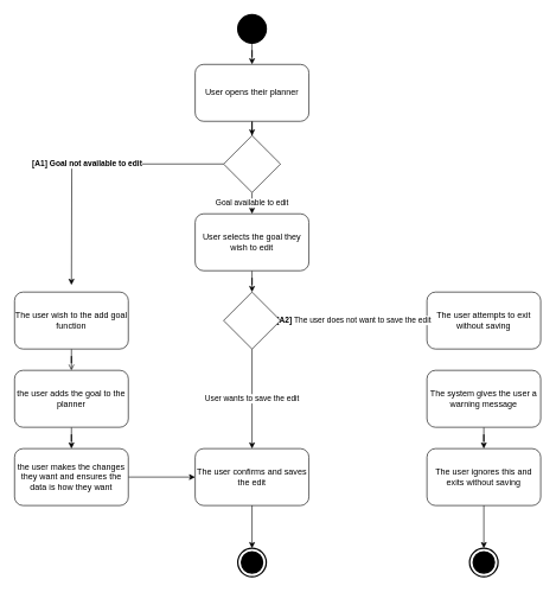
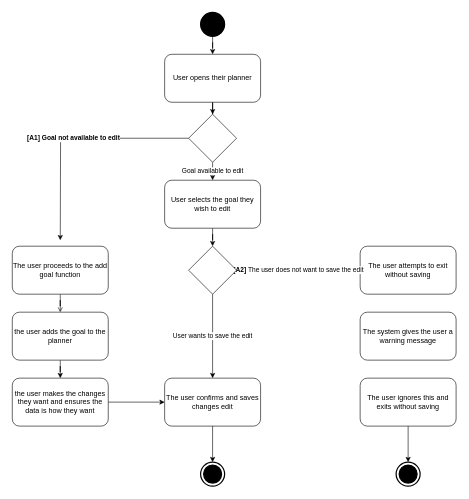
  <mxCell id="0" />
  <mxCell id="1" parent="0" />
  <mxCell id="2" style="edgeStyle=orthogonalEdgeStyle;rounded=0;orthogonalLoop=1;jettySize=auto;html=1;entryX=0.5;entryY=0;entryDx=0;entryDy=0;entryPerimeter=0;" edge="1" parent="1" source="3" target="20"><mxGeometry relative="1" as="geometry" /></mxCell>
- <mxCell id="3" value="The user confirms and saves the edit" style="shape=rect;html=1;rounded=1;whiteSpace=wrap;align=center;" vertex="1" parent="1"><mxGeometry x="274" y="630" width="160" height="80" as="geometry" /></mxCell>
+ <mxCell id="3" value="The user confirms and saves changes edit" style="shape=rect;html=1;rounded=1;whiteSpace=wrap;align=center;" vertex="1" parent="1"><mxGeometry x="274" y="630" width="160" height="80" as="geometry" /></mxCell>
  <mxCell id="4" style="edgeStyle=orthogonalEdgeStyle;rounded=0;orthogonalLoop=1;jettySize=auto;html=1;entryX=0.5;entryY=0;entryDx=0;entryDy=0;entryPerimeter=0;" edge="1" parent="1" source="5" target="19"><mxGeometry relative="1" as="geometry" /></mxCell>
  <mxCell id="5" value="The user ignores this and exits without saving" style="shape=rect;html=1;rounded=1;whiteSpace=wrap;align=center;" vertex="1" parent="1"><mxGeometry x="600" y="630" width="160" height="80" as="geometry" /></mxCell>
  <mxCell id="6" style="edgeStyle=orthogonalEdgeStyle;rounded=0;orthogonalLoop=1;jettySize=auto;html=1;entryX=0;entryY=0.5;entryDx=0;entryDy=0;" edge="1" parent="1" source="7" target="3"><mxGeometry relative="1" as="geometry" /></mxCell>
  <mxCell id="7" value="the user makes the changes they want and ensures the data is how they want" style="shape=rect;html=1;rounded=1;whiteSpace=wrap;align=center;" vertex="1" parent="1"><mxGeometry x="20" y="630" width="160" height="80" as="geometry" /></mxCell>
  <mxCell id="8" style="edgeStyle=orthogonalEdgeStyle;rounded=0;orthogonalLoop=1;jettySize=auto;html=1;entryX=0.5;entryY=0;entryDx=0;entryDy=0;" edge="1" parent="1" source="9" target="7"><mxGeometry relative="1" as="geometry" /></mxCell>
  <mxCell id="9" value="the user adds the goal to the planner" style="shape=rect;html=1;rounded=1;whiteSpace=wrap;align=center;" vertex="1" parent="1"><mxGeometry x="20" y="520" width="160" height="80" as="geometry" /></mxCell>
- <mxCell id="10" style="edgeStyle=orthogonalEdgeStyle;rounded=0;orthogonalLoop=1;jettySize=auto;html=1;entryX=0.5;entryY=0;entryDx=0;entryDy=0;" edge="1" parent="1" source="11" target="5"><mxGeometry relative="1" as="geometry" /></mxCell>
  <mxCell id="11" value="The system gives the user a warning message" style="shape=rect;html=1;rounded=1;whiteSpace=wrap;align=center;" vertex="1" parent="1"><mxGeometry x="600" y="520" width="160" height="80" as="geometry" /></mxCell>
  <mxCell id="12" value="The user attempts to exit without saving" style="shape=rect;html=1;rounded=1;whiteSpace=wrap;align=center;" vertex="1" parent="1"><mxGeometry x="600" y="410" width="160" height="80" as="geometry" /></mxCell>
  <mxCell id="13" style="edgeStyle=orthogonalEdgeStyle;rounded=0;orthogonalLoop=1;jettySize=auto;html=1;entryX=0.5;entryY=0;entryDx=0;entryDy=0;endArrow=open;" edge="1" parent="1" source="14" target="9"><mxGeometry relative="1" as="geometry" /></mxCell>
- <mxCell id="14" value="The user wish to the add goal function" style="shape=rect;html=1;rounded=1;whiteSpace=wrap;align=center;" vertex="1" parent="1"><mxGeometry x="20" y="410" width="160" height="80" as="geometry" /></mxCell>
+ <mxCell id="14" value="The user proceeds to the add goal function" style="shape=rect;html=1;rounded=1;whiteSpace=wrap;align=center;" vertex="1" parent="1"><mxGeometry x="20" y="410" width="160" height="80" as="geometry" /></mxCell>
  <mxCell id="15" value="" style="edgeStyle=orthogonalEdgeStyle;rounded=0;orthogonalLoop=1;jettySize=auto;html=1;" edge="1" parent="1" source="16" target="25"><mxGeometry relative="1" as="geometry" /></mxCell>
  <mxCell id="16" value="User selects the goal they wish to edit" style="shape=rect;html=1;rounded=1;whiteSpace=wrap;align=center;" vertex="1" parent="1"><mxGeometry x="274" y="300" width="160" height="80" as="geometry" /></mxCell>
  <mxCell id="17" value="" style="edgeStyle=orthogonalEdgeStyle;rounded=0;orthogonalLoop=1;jettySize=auto;html=1;" edge="1" parent="1" source="18" target="28"><mxGeometry relative="1" as="geometry" /></mxCell>
  <mxCell id="18" value="User opens their planner" style="shape=rect;html=1;rounded=1;whiteSpace=wrap;align=center;" vertex="1" parent="1"><mxGeometry x="274" y="90" width="160" height="80" as="geometry" /></mxCell>
  <mxCell id="19" value="" style="html=1;shape=mxgraph.sysml.actFinal;strokeWidth=2;verticalLabelPosition=bottom;verticalAlignment=top;" vertex="1" parent="1"><mxGeometry x="660" y="770" width="40" height="40" as="geometry" /></mxCell>
  <mxCell id="20" value="" style="html=1;shape=mxgraph.sysml.actFinal;strokeWidth=2;verticalLabelPosition=bottom;verticalAlignment=top;" vertex="1" parent="1"><mxGeometry x="334" y="770" width="40" height="40" as="geometry" /></mxCell>
  <mxCell id="21" value="&lt;b&gt;[A1] Goal not available to edit&lt;/b&gt;" style="edgeStyle=orthogonalEdgeStyle;rounded=0;orthogonalLoop=1;jettySize=auto;html=1;exitX=0;exitY=0.5;exitDx=0;exitDy=0;" edge="1" parent="1" source="28"><mxGeometry relative="1" as="geometry"><mxPoint x="100" y="400" as="targetPoint" /></mxGeometry></mxCell>
  <mxCell id="22" value="[A2] &lt;span style=&quot;font-weight: normal&quot;&gt;The user does not want to save the edit&lt;/span&gt;" style="edgeStyle=orthogonalEdgeStyle;rounded=0;orthogonalLoop=1;jettySize=auto;html=1;entryX=0;entryY=0.5;entryDx=0;entryDy=0;fontStyle=1" edge="1" parent="1" source="25" target="12"><mxGeometry relative="1" as="geometry" /></mxCell>
  <mxCell id="23" value="Goal available to edit" style="edgeStyle=orthogonalEdgeStyle;rounded=0;orthogonalLoop=1;jettySize=auto;html=1;exitX=0.5;exitY=1;exitDx=0;exitDy=0;" edge="1" parent="1" source="28" target="16"><mxGeometry relative="1" as="geometry" /></mxCell>
  <mxCell id="24" value="User wants to save the edit" style="edgeStyle=orthogonalEdgeStyle;rounded=0;orthogonalLoop=1;jettySize=auto;html=1;entryX=0.5;entryY=0;entryDx=0;entryDy=0;" edge="1" parent="1" source="25" target="3"><mxGeometry relative="1" as="geometry" /></mxCell>
  <mxCell id="25" value="" style="rhombus;whiteSpace=wrap;html=1;" vertex="1" parent="1"><mxGeometry x="314" y="410" width="80" height="80" as="geometry" /></mxCell>
  <mxCell id="26" style="edgeStyle=orthogonalEdgeStyle;rounded=0;orthogonalLoop=1;jettySize=auto;html=1;entryX=0.5;entryY=0;entryDx=0;entryDy=0;" edge="1" parent="1" source="27" target="18"><mxGeometry relative="1" as="geometry" /></mxCell>
  <mxCell id="27" value="" style="shape=ellipse;html=1;fillColor=#000000;strokeWidth=2;verticalLabelPosition=bottom;verticalAlignment=top;perimeter=ellipsePerimeter;" vertex="1" parent="1"><mxGeometry x="334" y="20" width="40" height="40" as="geometry" /></mxCell>
  <mxCell id="28" value="" style="rhombus;whiteSpace=wrap;html=1;" vertex="1" parent="1"><mxGeometry x="314" y="190" width="80" height="80" as="geometry" /></mxCell>
